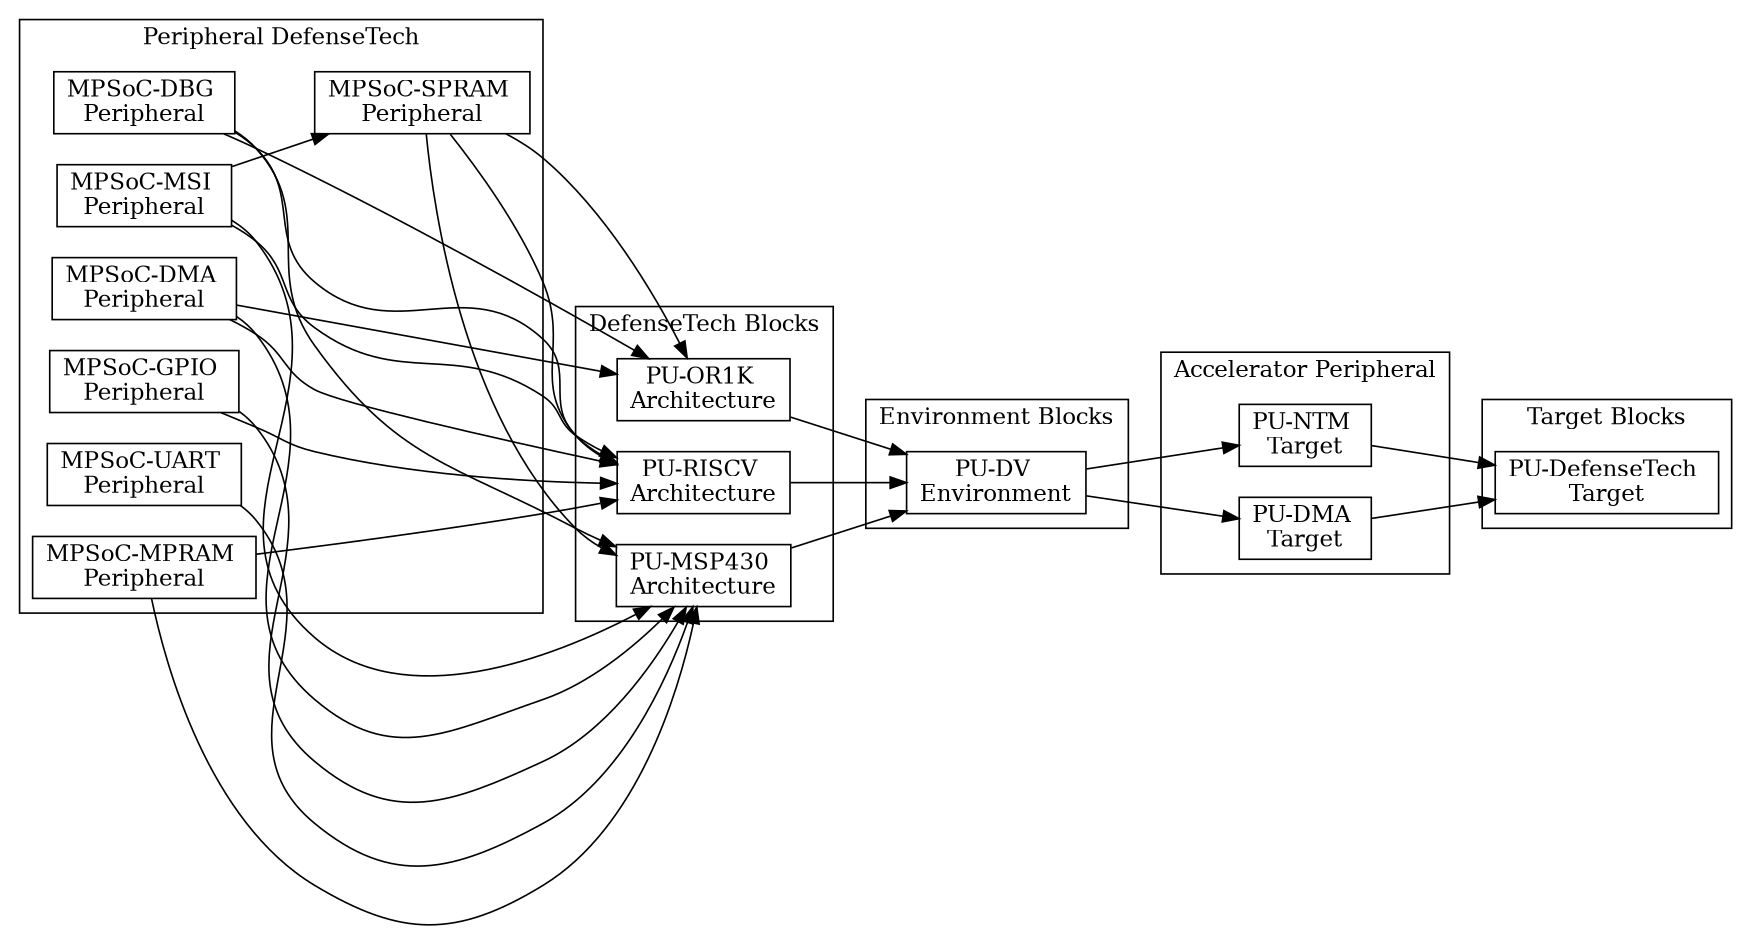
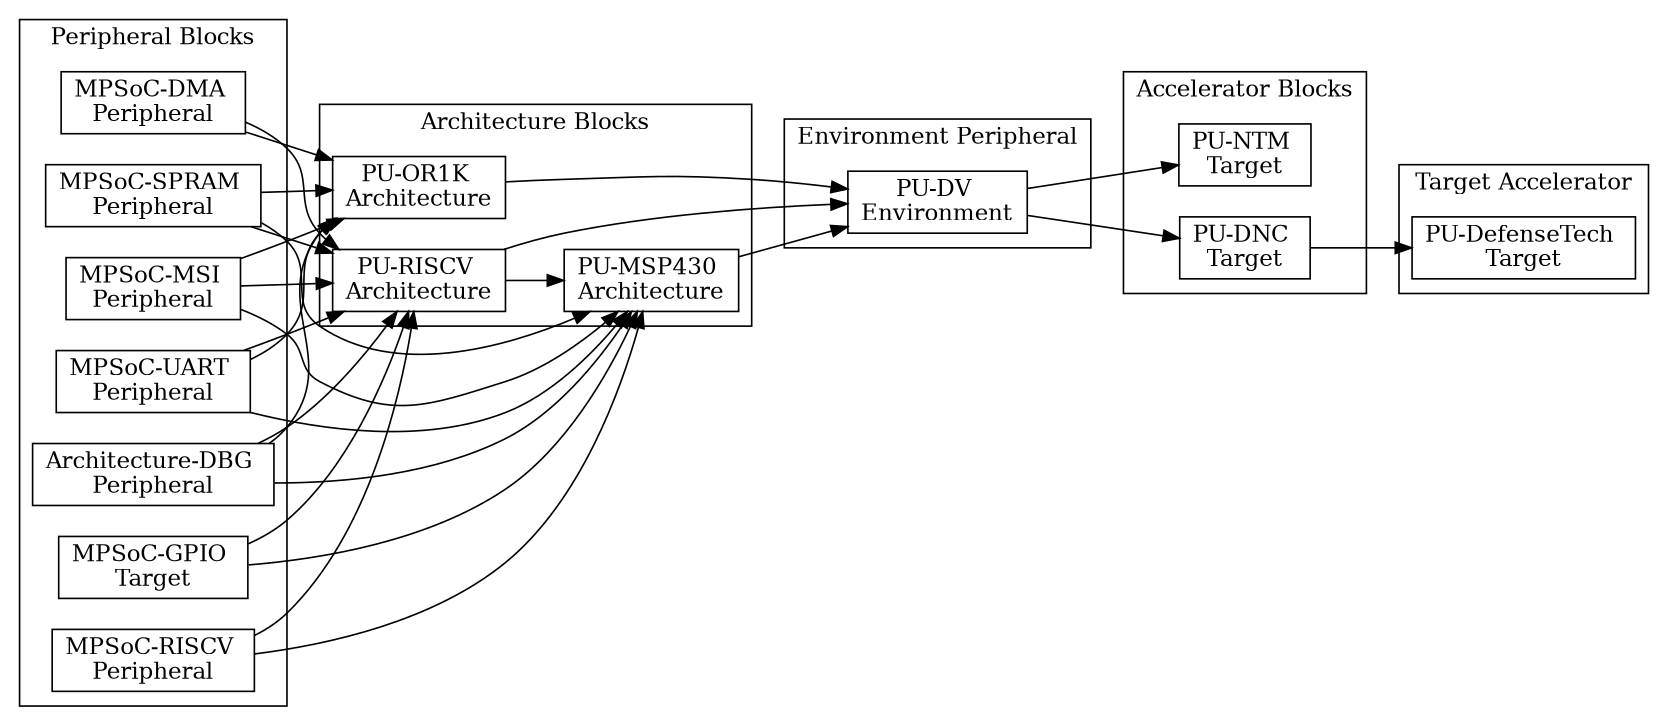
  digraph {
    rankdir=LR
    node [shape=record]
-   n1 [label="MPSoC-DBG \nPeripheral"]
+   n1 [label="Architecture-DBG \nPeripheral"]
    n2 [label="MPSoC-DMA \nPeripheral"]
-   n3 [label="MPSoC-GPIO \nPeripheral"]
-   n4 [label="MPSoC-MPRAM \nPeripheral"]
+   n3 [label="MPSoC-GPIO \nTarget"]
+   n4 [label="MPSoC-RISCV \nPeripheral"]
    n5 [label="MPSoC-MSI \nPeripheral"]
    n6 [label="MPSoC-SPRAM \nPeripheral"]
    n7 [label="MPSoC-UART \nPeripheral"]
    n8 [label="PU-MSP430 \nArchitecture"]
    n9 [label="PU-OR1K \nArchitecture"]
    n10 [label="PU-RISCV \nArchitecture"]
    n11 [label="PU-DV \nEnvironment"]
    n12 [label="PU-DefenseTech \nTarget"]
    n13 [label="PU-NTM \nTarget"]
-   n14 [label="PU-DMA \nTarget"]
+   n14 [label="PU-DNC \nTarget"]
    subgraph cluster_1 {
-     label="Peripheral DefenseTech"
+     label="Peripheral Blocks"
      n1
      n2
      n3
      n4
      n5
      n6
      n7
    }
    subgraph cluster_2 {
-     label="DefenseTech Blocks"
+     label="Architecture Blocks"
      n8
      n9
      n10
    }
    subgraph cluster_3 {
-     label="Environment Blocks"
+     label="Environment Peripheral"
      n11
    }
    subgraph cluster_4 {
-     label="Target Blocks"
+     label="Target Accelerator"
      n12
    }
    subgraph cluster_5 {
-     label="Accelerator Peripheral"
+     label="Accelerator Blocks"
      n13
      n14
    }
    n1 -> n8
    n1 -> n9
    n1 -> n10
-   n2 -> n8
+   n10 -> n8
    n2 -> n9
    n2 -> n10
    n3 -> n8
    n3 -> n10
    n4 -> n8
    n4 -> n10
    n5 -> n8
-   n5 -> n6
+   n5 -> n9
    n5 -> n10
    n6 -> n8
    n6 -> n9
    n6 -> n10
    n7 -> n8
+   n7 -> n9
+   n7 -> n10
    n8 -> n11
    n9 -> n11
    n10 -> n11
    n11 -> n13
    n11 -> n14
-   n13 -> n12
    n14 -> n12
  }
